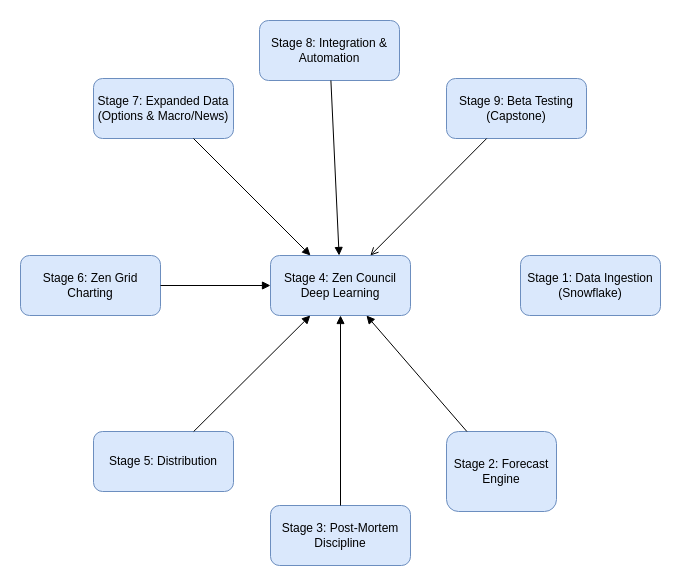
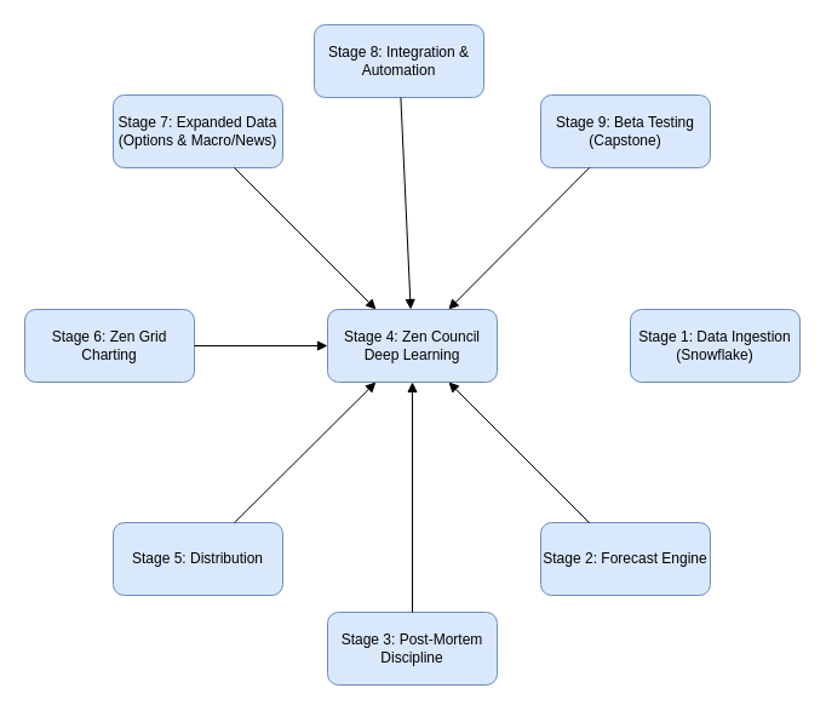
  <mxCell id="0" />
  <mxCell id="1" parent="0" />
  <mxCell id="2" value="Stage 1: Data Ingestion (Snowflake)" style="shape=rectangle;rounded=1;whiteSpace=wrap;html=1;fillColor=#dae8fc;strokeColor=#6c8ebf;" parent="1" vertex="1"><mxGeometry x="520" y="255" width="140" height="60" as="geometry" /></mxCell>
- <mxCell id="3" value="Stage 2: Forecast Engine" style="shape=rectangle;rounded=1;whiteSpace=wrap;html=1;fillColor=#dae8fc;strokeColor=#6c8ebf;" parent="1" vertex="1"><mxGeometry x="446" y="431" width="110" height="80" as="geometry" /></mxCell>
+ <mxCell id="3" value="Stage 2: Forecast Engine" style="shape=rectangle;rounded=1;whiteSpace=wrap;html=1;fillColor=#dae8fc;strokeColor=#6c8ebf;" parent="1" vertex="1"><mxGeometry x="446" y="431" width="140" height="60" as="geometry" /></mxCell>
  <mxCell id="4" value="Stage 3: Post-Mortem Discipline" style="shape=rectangle;rounded=1;whiteSpace=wrap;html=1;fillColor=#dae8fc;strokeColor=#6c8ebf;" parent="1" vertex="1"><mxGeometry x="270" y="505" width="140" height="60" as="geometry" /></mxCell>
  <mxCell id="5" value="Stage 4: Zen Council Deep Learning" style="shape=rectangle;rounded=1;whiteSpace=wrap;html=1;fillColor=#dae8fc;strokeColor=#6c8ebf;" parent="1" vertex="1"><mxGeometry x="270" y="255" width="140" height="60" as="geometry" /></mxCell>
  <mxCell id="6" value="Stage 5: Distribution" style="shape=rectangle;rounded=1;whiteSpace=wrap;html=1;fillColor=#dae8fc;strokeColor=#6c8ebf;" parent="1" vertex="1"><mxGeometry x="93" y="431" width="140" height="60" as="geometry" /></mxCell>
  <mxCell id="7" value="Stage 6: Zen Grid Charting" style="shape=rectangle;rounded=1;whiteSpace=wrap;html=1;fillColor=#dae8fc;strokeColor=#6c8ebf;" parent="1" vertex="1"><mxGeometry x="20" y="255" width="140" height="60" as="geometry" /></mxCell>
  <mxCell id="8" value="Stage 7: Expanded Data (Options &amp; Macro/News)" style="shape=rectangle;rounded=1;whiteSpace=wrap;html=1;fillColor=#dae8fc;strokeColor=#6c8ebf;" parent="1" vertex="1"><mxGeometry x="93" y="78" width="140" height="60" as="geometry" /></mxCell>
  <mxCell id="9" value="Stage 8: Integration &amp; Automation" style="shape=rectangle;rounded=1;whiteSpace=wrap;html=1;fillColor=#dae8fc;strokeColor=#6c8ebf;" parent="1" vertex="1"><mxGeometry x="259" y="20" width="140" height="60" as="geometry" /></mxCell>
  <mxCell id="10" value="Stage 9: Beta Testing (Capstone)" style="shape=rectangle;rounded=1;whiteSpace=wrap;html=1;fillColor=#dae8fc;strokeColor=#6c8ebf;" parent="1" vertex="1"><mxGeometry x="446" y="78" width="140" height="60" as="geometry" /></mxCell>
  <mxCell id="11" style="endArrow=block;html=1;strokeColor=#000000;" parent="1" source="3" target="5" edge="1"><mxGeometry relative="1" as="geometry" /></mxCell>
  <mxCell id="12" style="endArrow=block;html=1;strokeColor=#000000;" parent="1" source="4" target="5" edge="1"><mxGeometry relative="1" as="geometry" /></mxCell>
  <mxCell id="13" style="endArrow=block;html=1;strokeColor=#000000;" parent="1" source="6" target="5" edge="1"><mxGeometry relative="1" as="geometry" /></mxCell>
  <mxCell id="14" style="endArrow=block;html=1;strokeColor=#000000;" parent="1" source="7" target="5" edge="1"><mxGeometry relative="1" as="geometry" /></mxCell>
  <mxCell id="15" style="endArrow=block;html=1;strokeColor=#000000;" parent="1" source="8" target="5" edge="1"><mxGeometry relative="1" as="geometry" /></mxCell>
  <mxCell id="16" style="endArrow=block;html=1;strokeColor=#000000;" parent="1" source="9" target="5" edge="1"><mxGeometry relative="1" as="geometry" /></mxCell>
- <mxCell id="17" style="endArrow=open;html=1;strokeColor=#000000;" parent="1" source="10" target="5" edge="1"><mxGeometry relative="1" as="geometry" /></mxCell>
+ <mxCell id="17" style="endArrow=block;html=1;strokeColor=#000000;" parent="1" source="10" target="5" edge="1"><mxGeometry relative="1" as="geometry" /></mxCell>
